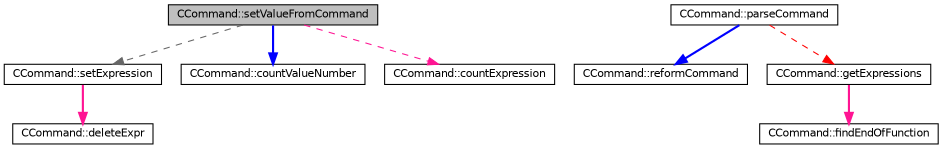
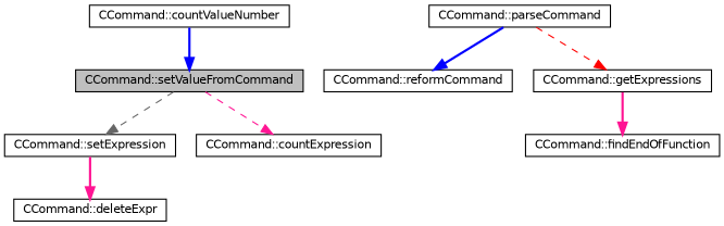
  digraph {
    rankdir=TB
    node [color=black fillcolor=white fontname=Helvetica fontsize=10 shape=record style=filled]
    edge [color=deeppink fontname=Helvetica fontsize=10 labelfontname=Helvetica labelfontsize=10 style=bold]
    n1 [fillcolor=grey75 fontcolor=black height=0.2 label="CCommand::setValueFromCommand" width=0.4]
    n2 [height=0.2 label="CCommand::setExpression" width=0.4]
    n3 [height=0.2 label="CCommand::countValueNumber" width=0.4]
    n4 [height=0.2 label="CCommand::countExpression" width=0.4]
    n5 [height=0.2 label="CCommand::deleteExpr" width=0.4]
    n6 [height=0.2 label="CCommand::parseCommand" width=0.4]
    n7 [height=0.2 label="CCommand::reformCommand" width=0.4]
    n8 [height=0.2 label="CCommand::getExpressions" width=0.4]
    n9 [height=0.2 label="CCommand::findEndOfFunction" width=0.4]
    n1 -> n2 [color=gray40 style=dashed]
-   n1 -> n3 [color=blue]
+   n3 -> n1 [color=blue]
    n1 -> n4 [style=dashed]
    n2 -> n5
    n6 -> n7 [color=blue]
    n6 -> n8 [color=red style=dashed]
    n8 -> n9
  }
